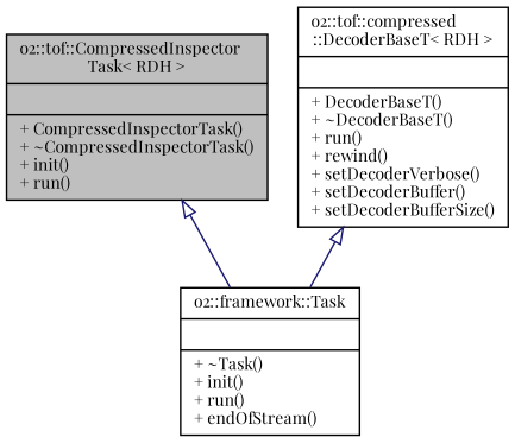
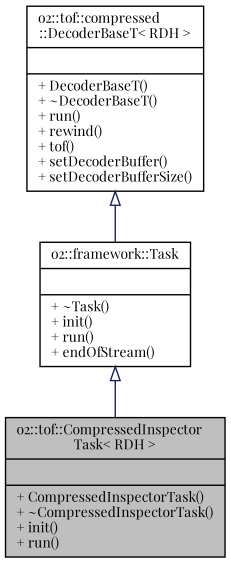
  digraph {
    fontname="Playfair Display"
    node [color=black fontname="Playfair Display" fontsize=10 shape=record]
    edge [arrowtail=onormal color=midnightblue dir=back fontname="Playfair Display" fontsize=10 labelfontname=Helvetica labelfontsize=10 style=solid]
    n1 [fillcolor=grey75 fontcolor=black height=0.2 label="{o2::tof::CompressedInspector\lTask\< RDH \>\n||+ CompressedInspectorTask()\l+ ~CompressedInspectorTask()\l+ init()\l+ run()\l}" style=filled width=0.4]
-   n2 [height=0.2 label="{o2::tof::compressed\l::DecoderBaseT\< RDH \>\n||+ DecoderBaseT()\l+ ~DecoderBaseT()\l+ run()\l+ rewind()\l+ setDecoderVerbose()\l+ setDecoderBuffer()\l+ setDecoderBufferSize()\l}" width=0.4]
+   n2 [height=0.2 label="{o2::tof::compressed\l::DecoderBaseT\< RDH \>\n||+ DecoderBaseT()\l+ ~DecoderBaseT()\l+ run()\l+ rewind()\l+ tof()\l+ setDecoderBuffer()\l+ setDecoderBufferSize()\l}" width=0.4]
    n3 [height=0.2 label="{o2::framework::Task\n||+ ~Task()\l+ init()\l+ run()\l+ endOfStream()\l}" width=0.4]
    n2 -> n3
-   n1 -> n3
+   n3 -> n1
  }
